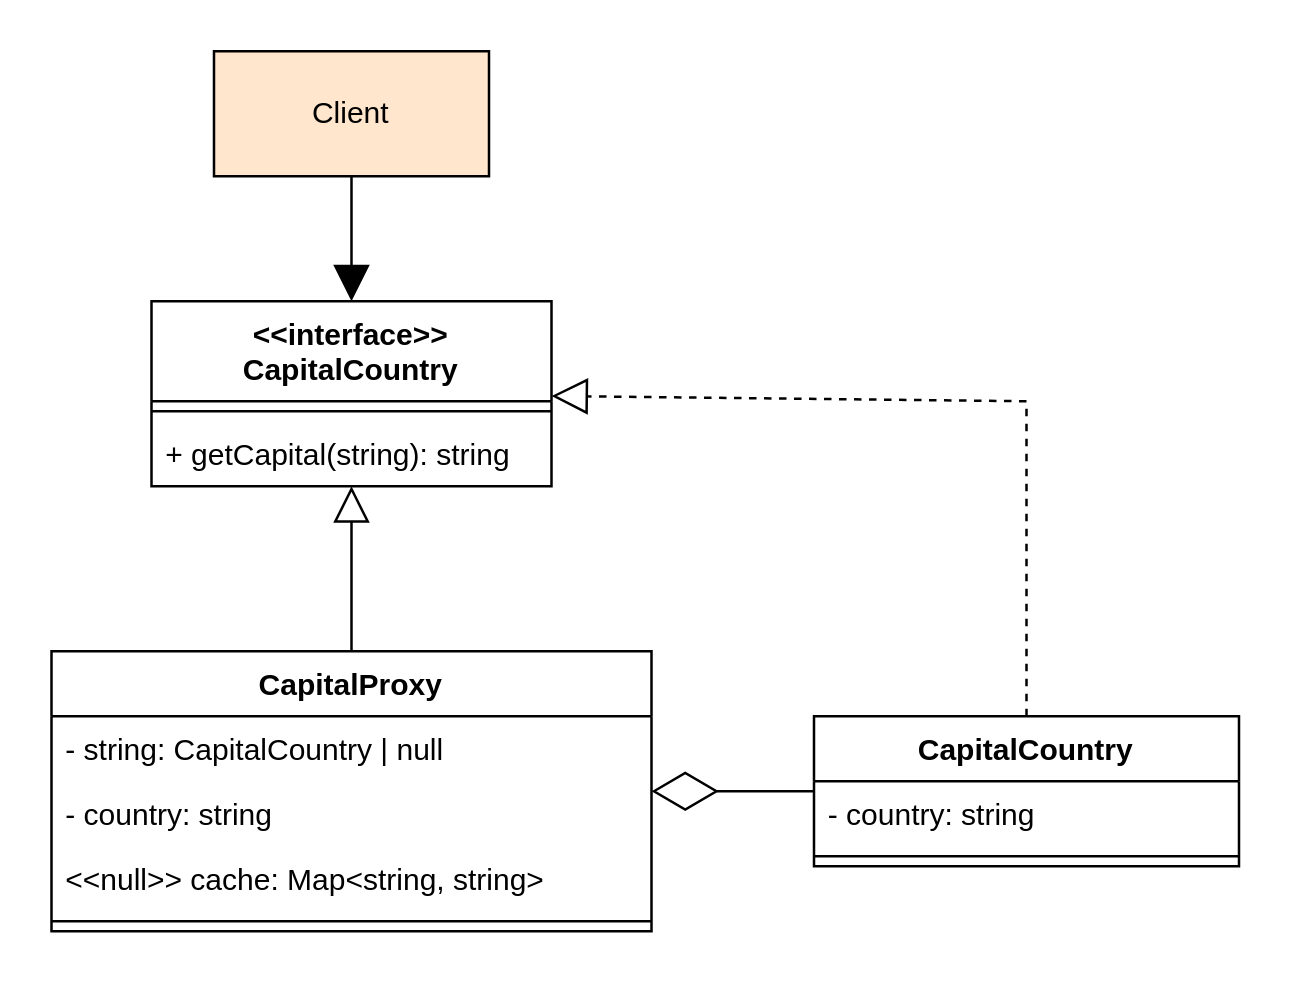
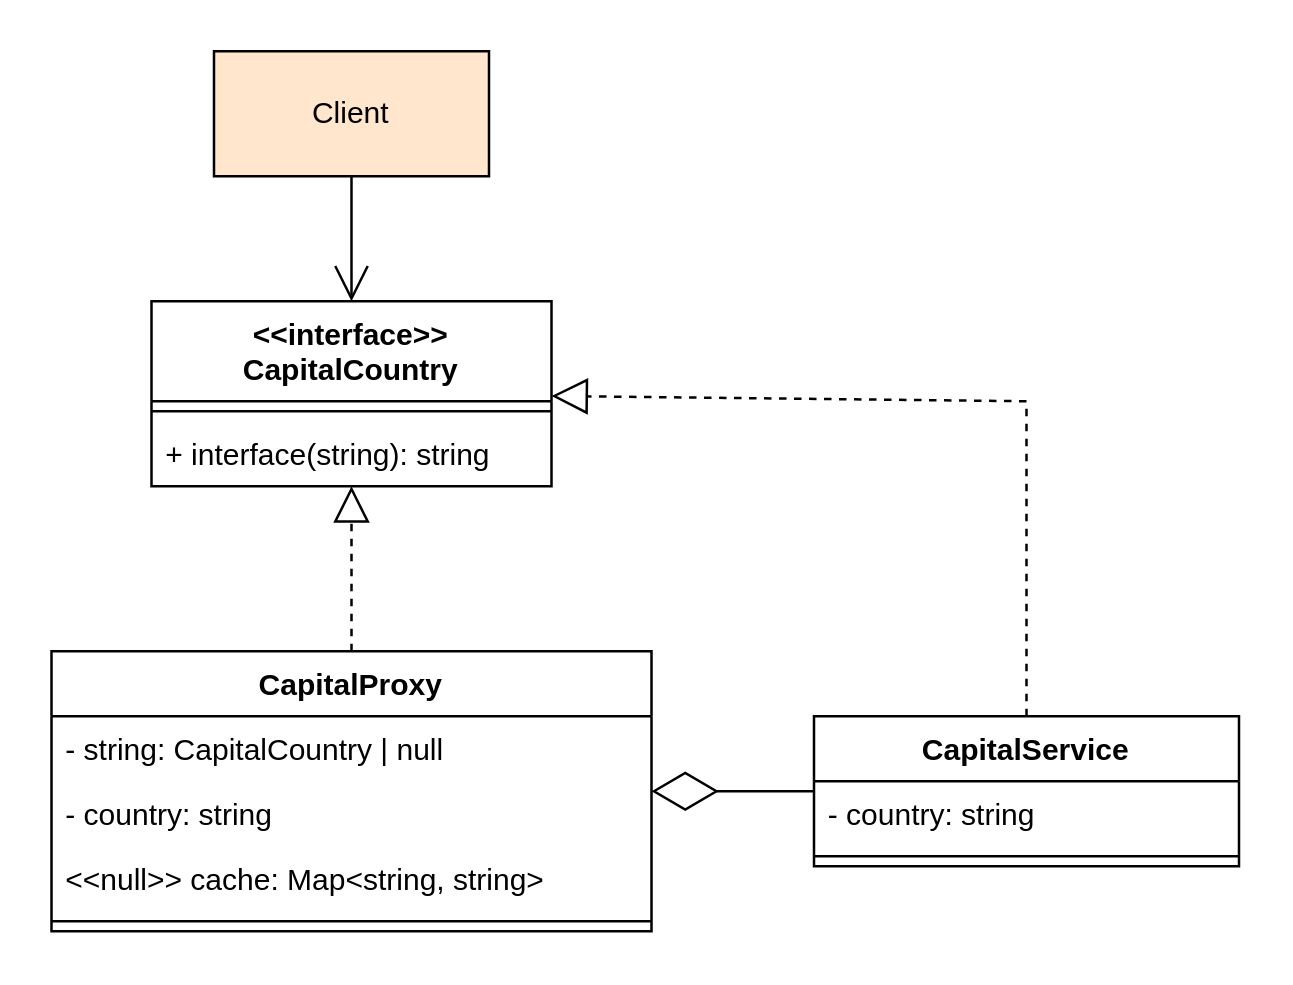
  <mxCell id="0" />
  <mxCell id="1" parent="0" />
  <mxCell id="2" value="Client" style="html=1;whiteSpace=wrap;fillColor=#ffe6cc;" parent="1" vertex="1"><mxGeometry x="85" y="20" width="110" height="50" as="geometry" /></mxCell>
- <mxCell id="3" value="" style="endArrow=block;endFill=1;endSize=12;html=1;rounded=0;" parent="1" source="2" target="4" edge="1"><mxGeometry width="160" relative="1" as="geometry"><mxPoint x="-75" y="160" as="sourcePoint" /><mxPoint x="180" y="108" as="targetPoint" /></mxGeometry></mxCell>
+ <mxCell id="3" value="" style="endArrow=open;endFill=1;endSize=12;html=1;rounded=0;" parent="1" source="2" target="4" edge="1"><mxGeometry width="160" relative="1" as="geometry"><mxPoint x="-75" y="160" as="sourcePoint" /><mxPoint x="180" y="108" as="targetPoint" /></mxGeometry></mxCell>
  <mxCell id="4" value="&amp;lt;&amp;lt;interface&amp;gt;&amp;gt;&lt;br&gt;CapitalCountry" style="swimlane;fontStyle=1;align=center;verticalAlign=top;childLayout=stackLayout;horizontal=1;startSize=40;horizontalStack=0;resizeParent=1;resizeParentMax=0;resizeLast=0;collapsible=1;marginBottom=0;whiteSpace=wrap;html=1;" vertex="1" parent="1"><mxGeometry x="60" y="120" width="160" height="74" as="geometry" /></mxCell>
  <mxCell id="5" value="" style="line;strokeWidth=1;fillColor=none;align=left;verticalAlign=middle;spacingTop=-1;spacingLeft=3;spacingRight=3;rotatable=0;labelPosition=right;points=[];portConstraint=eastwest;strokeColor=inherit;" vertex="1" parent="4"><mxGeometry y="40" width="160" height="8" as="geometry" /></mxCell>
- <mxCell id="6" value="+ getCapital(string): string" style="text;strokeColor=none;fillColor=none;align=left;verticalAlign=top;spacingLeft=4;spacingRight=4;overflow=hidden;rotatable=0;points=[[0,0.5],[1,0.5]];portConstraint=eastwest;whiteSpace=wrap;html=1;" vertex="1" parent="4"><mxGeometry y="48" width="160" height="26" as="geometry" /></mxCell>
- <mxCell id="7" value="CapitalCountry" style="swimlane;fontStyle=1;align=center;verticalAlign=top;childLayout=stackLayout;horizontal=1;startSize=26;horizontalStack=0;resizeParent=1;resizeParentMax=0;resizeLast=0;collapsible=1;marginBottom=0;whiteSpace=wrap;html=1;" vertex="1" parent="1"><mxGeometry x="325" y="286" width="170" height="60" as="geometry" /></mxCell>
+ <mxCell id="6" value="+ interface(string): string" style="text;strokeColor=none;fillColor=none;align=left;verticalAlign=top;spacingLeft=4;spacingRight=4;overflow=hidden;rotatable=0;points=[[0,0.5],[1,0.5]];portConstraint=eastwest;whiteSpace=wrap;html=1;" vertex="1" parent="4"><mxGeometry y="48" width="160" height="26" as="geometry" /></mxCell>
+ <mxCell id="7" value="CapitalService" style="swimlane;fontStyle=1;align=center;verticalAlign=top;childLayout=stackLayout;horizontal=1;startSize=26;horizontalStack=0;resizeParent=1;resizeParentMax=0;resizeLast=0;collapsible=1;marginBottom=0;whiteSpace=wrap;html=1;" vertex="1" parent="1"><mxGeometry x="325" y="286" width="170" height="60" as="geometry" /></mxCell>
  <mxCell id="8" value="- country: string" style="text;strokeColor=none;fillColor=none;align=left;verticalAlign=top;spacingLeft=4;spacingRight=4;overflow=hidden;rotatable=0;points=[[0,0.5],[1,0.5]];portConstraint=eastwest;whiteSpace=wrap;html=1;" vertex="1" parent="7"><mxGeometry y="26" width="170" height="26" as="geometry" /></mxCell>
  <mxCell id="9" value="" style="line;strokeWidth=1;fillColor=none;align=left;verticalAlign=middle;spacingTop=-1;spacingLeft=3;spacingRight=3;rotatable=0;labelPosition=right;points=[];portConstraint=eastwest;strokeColor=inherit;" vertex="1" parent="7"><mxGeometry y="52" width="170" height="8" as="geometry" /></mxCell>
  <mxCell id="10" value="CapitalProxy" style="swimlane;fontStyle=1;align=center;verticalAlign=top;childLayout=stackLayout;horizontal=1;startSize=26;horizontalStack=0;resizeParent=1;resizeParentMax=0;resizeLast=0;collapsible=1;marginBottom=0;whiteSpace=wrap;html=1;" vertex="1" parent="1"><mxGeometry x="20" y="260" width="240" height="112" as="geometry" /></mxCell>
  <mxCell id="11" value="- string: CapitalCountry | null" style="text;strokeColor=none;fillColor=none;align=left;verticalAlign=top;spacingLeft=4;spacingRight=4;overflow=hidden;rotatable=0;points=[[0,0.5],[1,0.5]];portConstraint=eastwest;whiteSpace=wrap;html=1;" vertex="1" parent="10"><mxGeometry y="26" width="240" height="26" as="geometry" /></mxCell>
  <mxCell id="12" value="- country: string" style="text;strokeColor=none;fillColor=none;align=left;verticalAlign=top;spacingLeft=4;spacingRight=4;overflow=hidden;rotatable=0;points=[[0,0.5],[1,0.5]];portConstraint=eastwest;whiteSpace=wrap;html=1;" vertex="1" parent="10"><mxGeometry y="52" width="240" height="26" as="geometry" /></mxCell>
  <mxCell id="13" value="&amp;lt;&amp;lt;null&amp;gt;&amp;gt; cache: Map&amp;lt;string, string&amp;gt;" style="text;strokeColor=none;fillColor=none;align=left;verticalAlign=top;spacingLeft=4;spacingRight=4;overflow=hidden;rotatable=0;points=[[0,0.5],[1,0.5]];portConstraint=eastwest;whiteSpace=wrap;html=1;" vertex="1" parent="10"><mxGeometry y="78" width="240" height="26" as="geometry" /></mxCell>
  <mxCell id="14" value="" style="line;strokeWidth=1;fillColor=none;align=left;verticalAlign=middle;spacingTop=-1;spacingLeft=3;spacingRight=3;rotatable=0;labelPosition=right;points=[];portConstraint=eastwest;strokeColor=inherit;" vertex="1" parent="10"><mxGeometry y="104" width="240" height="8" as="geometry" /></mxCell>
  <mxCell id="15" value="" style="endArrow=diamondThin;endFill=0;endSize=24;html=1;rounded=0;" edge="1" parent="1" source="7" target="10"><mxGeometry width="160" relative="1" as="geometry"><mxPoint x="165" y="340" as="sourcePoint" /><mxPoint x="325" y="340" as="targetPoint" /></mxGeometry></mxCell>
- <mxCell id="16" value="" style="endArrow=block;dashed=0;endFill=0;endSize=12;html=1;rounded=0;" edge="1" parent="1" source="10" target="4"><mxGeometry width="160" relative="1" as="geometry"><mxPoint x="-95" y="300" as="sourcePoint" /><mxPoint x="65" y="300" as="targetPoint" /></mxGeometry></mxCell>
+ <mxCell id="16" value="" style="endArrow=block;dashed=1;endFill=0;endSize=12;html=1;rounded=0;" edge="1" parent="1" source="10" target="4"><mxGeometry width="160" relative="1" as="geometry"><mxPoint x="-95" y="300" as="sourcePoint" /><mxPoint x="65" y="300" as="targetPoint" /></mxGeometry></mxCell>
  <mxCell id="17" value="" style="endArrow=block;dashed=1;endFill=0;endSize=12;html=1;rounded=0;" edge="1" parent="1" source="7" target="4"><mxGeometry width="160" relative="1" as="geometry"><mxPoint x="205" y="180" as="sourcePoint" /><mxPoint x="365" y="180" as="targetPoint" /><Array as="points"><mxPoint x="410" y="160" /></Array></mxGeometry></mxCell>
